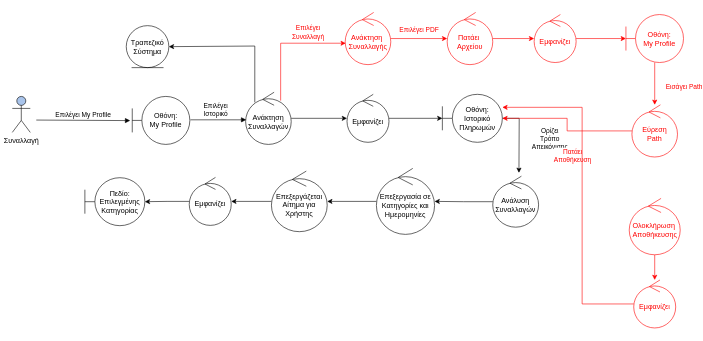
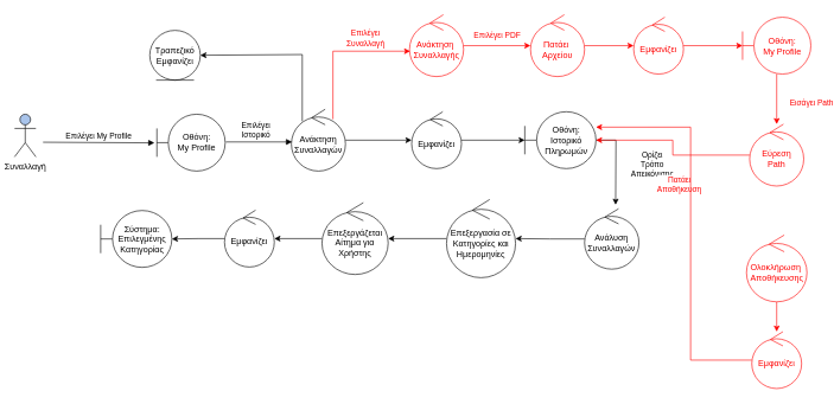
  <mxCell id="0" />
  <mxCell id="1" parent="0" />
  <mxCell id="2" value="Συναλλαγή&lt;br&gt;" style="shape=umlActor;verticalLabelPosition=bottom;verticalAlign=top;html=1;outlineConnect=0;fillColor=#A9C4EB;" parent="1" vertex="1"><mxGeometry x="20" y="160" width="30" height="60" as="geometry" /></mxCell>
  <mxCell id="3" value="Οθόνη: &lt;br&gt;My Profile" style="shape=umlBoundary;whiteSpace=wrap;html=1;" parent="1" vertex="1"><mxGeometry x="220" y="160" width="96" height="80" as="geometry" /></mxCell>
  <mxCell id="4" value="Επιλέγει My Profile" style="html=1;verticalAlign=bottom;endArrow=block;rounded=0;entryX=-0.036;entryY=0.504;entryDx=0;entryDy=0;entryPerimeter=0;" parent="1" target="3" edge="1"><mxGeometry width="80" relative="1" as="geometry"><mxPoint x="60" y="199.41" as="sourcePoint" /><mxPoint x="140" y="199.41" as="targetPoint" /></mxGeometry></mxCell>
  <mxCell id="5" value="" style="edgeStyle=orthogonalEdgeStyle;rounded=0;orthogonalLoop=1;jettySize=auto;html=1;" edge="1" parent="1" source="9" target="26"><mxGeometry relative="1" as="geometry" /></mxCell>
  <mxCell id="6" style="edgeStyle=orthogonalEdgeStyle;rounded=0;orthogonalLoop=1;jettySize=auto;html=1;entryX=1;entryY=0.5;entryDx=0;entryDy=0;exitX=0.201;exitY=0.195;exitDx=0;exitDy=0;exitPerimeter=0;" edge="1" parent="1" source="9" target="12"><mxGeometry relative="1" as="geometry"><Array as="points"><mxPoint x="425" y="76" /></Array></mxGeometry></mxCell>
  <mxCell id="7" style="edgeStyle=orthogonalEdgeStyle;rounded=0;orthogonalLoop=1;jettySize=auto;html=1;entryX=0.013;entryY=0.59;entryDx=0;entryDy=0;entryPerimeter=0;exitX=0.768;exitY=0.161;exitDx=0;exitDy=0;exitPerimeter=0;strokeColor=#FF0000;" edge="1" parent="1" source="9" target="29"><mxGeometry relative="1" as="geometry"><Array as="points"><mxPoint x="467" y="71" /></Array></mxGeometry></mxCell>
  <mxCell id="8" value="Επιλέγει &lt;br&gt;Συναλλαγή" style="edgeLabel;html=1;align=center;verticalAlign=middle;resizable=0;points=[];fontColor=#FF0000;" vertex="1" connectable="0" parent="7"><mxGeometry x="0.354" relative="1" as="geometry"><mxPoint x="3" y="-19" as="offset" /></mxGeometry></mxCell>
  <mxCell id="9" value="Ανάκτηση Συναλλαγών" style="ellipse;shape=umlControl;whiteSpace=wrap;html=1;" parent="1" vertex="1"><mxGeometry x="409" y="153" width="76" height="87" as="geometry" /></mxCell>
  <mxCell id="10" value="" style="html=1;verticalAlign=bottom;endArrow=block;rounded=0;" parent="1" edge="1"><mxGeometry width="80" relative="1" as="geometry"><mxPoint x="317" y="199" as="sourcePoint" /><mxPoint x="410" y="199" as="targetPoint" /></mxGeometry></mxCell>
  <mxCell id="11" value="Επιλέγει &lt;br&gt;Ιστορικό" style="edgeLabel;html=1;align=center;verticalAlign=middle;resizable=0;points=[];" vertex="1" connectable="0" parent="10"><mxGeometry x="-0.206" y="-2" relative="1" as="geometry"><mxPoint x="4" y="-20" as="offset" /></mxGeometry></mxCell>
- <mxCell id="12" value="Τραπεζικό Σύστημα" style="ellipse;shape=umlEntity;whiteSpace=wrap;html=1;" parent="1" vertex="1"><mxGeometry x="210" y="42" width="71" height="70" as="geometry" /></mxCell>
+ <mxCell id="12" value="Τραπεζικό Εμφανίζει" style="ellipse;shape=umlEntity;whiteSpace=wrap;html=1;" parent="1" vertex="1"><mxGeometry x="210" y="42" width="71" height="70" as="geometry" /></mxCell>
  <mxCell id="13" value="" style="edgeStyle=orthogonalEdgeStyle;rounded=0;orthogonalLoop=1;jettySize=auto;html=1;" parent="1" source="14" target="16" edge="1"><mxGeometry relative="1" as="geometry" /></mxCell>
  <mxCell id="14" value="Ανάλυση Συναλλαγών" style="ellipse;shape=umlControl;whiteSpace=wrap;html=1;" parent="1" vertex="1"><mxGeometry x="821" y="293" width="76.43" height="85" as="geometry" /></mxCell>
  <mxCell id="15" value="" style="edgeStyle=orthogonalEdgeStyle;rounded=0;orthogonalLoop=1;jettySize=auto;html=1;" edge="1" parent="1" source="16" target="21"><mxGeometry relative="1" as="geometry" /></mxCell>
  <mxCell id="16" value="Επεξεργασία σε Κατηγορίες και Ημερομηνίες" style="ellipse;shape=umlControl;whiteSpace=wrap;html=1;" parent="1" vertex="1"><mxGeometry x="627" y="280" width="97" height="110" as="geometry" /></mxCell>
  <mxCell id="17" style="edgeStyle=orthogonalEdgeStyle;rounded=0;orthogonalLoop=1;jettySize=auto;html=1;" edge="1" parent="1" source="19"><mxGeometry relative="1" as="geometry"><mxPoint x="864.636" y="287.364" as="targetPoint" /></mxGeometry></mxCell>
  <mxCell id="18" value="Ορίζει &lt;br&gt;Τρόπο &lt;br&gt;Απεικόνισης" style="edgeLabel;html=1;align=center;verticalAlign=middle;resizable=0;points=[];" vertex="1" connectable="0" parent="17"><mxGeometry x="-0.035" y="-2" relative="1" as="geometry"><mxPoint x="53" y="5" as="offset" /></mxGeometry></mxCell>
  <mxCell id="19" value="Οθόνη: Ιστορικό Πληρωμών" style="shape=umlBoundary;whiteSpace=wrap;html=1;" parent="1" vertex="1"><mxGeometry x="737" y="156.5" width="100" height="80" as="geometry" /></mxCell>
  <mxCell id="20" value="" style="edgeStyle=orthogonalEdgeStyle;rounded=0;orthogonalLoop=1;jettySize=auto;html=1;" parent="1" source="21" target="23" edge="1"><mxGeometry relative="1" as="geometry" /></mxCell>
  <mxCell id="21" value="Επεξεργάζεται Αίτημα για Χρήστης" style="ellipse;shape=umlControl;whiteSpace=wrap;html=1;" parent="1" vertex="1"><mxGeometry x="452" y="284.5" width="93" height="101" as="geometry" /></mxCell>
  <mxCell id="22" value="" style="edgeStyle=orthogonalEdgeStyle;rounded=0;orthogonalLoop=1;jettySize=auto;html=1;" parent="1" source="23" target="24" edge="1"><mxGeometry relative="1" as="geometry" /></mxCell>
  <mxCell id="23" value="Εμφανίζει" style="ellipse;shape=umlControl;whiteSpace=wrap;html=1;" parent="1" vertex="1"><mxGeometry x="315" y="295" width="70" height="80" as="geometry" /></mxCell>
- <mxCell id="24" value="Πεδίο:&lt;br&gt;Επιλεγμένης Κατηγορίας" style="shape=umlBoundary;whiteSpace=wrap;html=1;" parent="1" vertex="1"><mxGeometry x="141" y="295.5" width="100" height="80" as="geometry" /></mxCell>
+ <mxCell id="24" value="Σύστημα:&lt;br&gt;Επιλεγμένης Κατηγορίας" style="shape=umlBoundary;whiteSpace=wrap;html=1;" parent="1" vertex="1"><mxGeometry x="141" y="295.5" width="100" height="80" as="geometry" /></mxCell>
  <mxCell id="25" value="" style="edgeStyle=orthogonalEdgeStyle;rounded=0;orthogonalLoop=1;jettySize=auto;html=1;" edge="1" parent="1" source="26" target="19"><mxGeometry relative="1" as="geometry" /></mxCell>
  <mxCell id="26" value="Εμφανίζει" style="ellipse;shape=umlControl;whiteSpace=wrap;html=1;" vertex="1" parent="1"><mxGeometry x="578" y="156.5" width="70" height="80" as="geometry" /></mxCell>
  <mxCell id="27" value="" style="edgeStyle=orthogonalEdgeStyle;rounded=0;orthogonalLoop=1;jettySize=auto;html=1;strokeColor=#FF0000;" edge="1" parent="1" source="29" target="31"><mxGeometry relative="1" as="geometry" /></mxCell>
  <mxCell id="28" value="Επιλέγει&amp;nbsp;PDF" style="edgeLabel;html=1;align=center;verticalAlign=middle;resizable=0;points=[];fontColor=#FF0000;" vertex="1" connectable="0" parent="27"><mxGeometry x="-0.164" y="3" relative="1" as="geometry"><mxPoint x="7" y="-12" as="offset" /></mxGeometry></mxCell>
  <mxCell id="29" value="&lt;font color=&quot;#ff0000&quot;&gt;Ανάκτηση&amp;nbsp;&lt;br&gt;Συναλλαγής&lt;/font&gt;" style="ellipse;shape=umlControl;whiteSpace=wrap;html=1;strokeColor=#FF0000;" vertex="1" parent="1"><mxGeometry x="575" y="20" width="76" height="87" as="geometry" /></mxCell>
  <mxCell id="30" value="" style="edgeStyle=orthogonalEdgeStyle;rounded=0;orthogonalLoop=1;jettySize=auto;html=1;strokeColor=#FF0000;" edge="1" parent="1" source="31" target="33"><mxGeometry relative="1" as="geometry" /></mxCell>
  <mxCell id="31" value="&lt;font color=&quot;#ff0000&quot;&gt;Πατάει&amp;nbsp;&lt;br&gt;Αρχείου&lt;/font&gt;" style="ellipse;shape=umlControl;whiteSpace=wrap;html=1;strokeColor=#FF0000;" vertex="1" parent="1"><mxGeometry x="745" y="20" width="76" height="87" as="geometry" /></mxCell>
  <mxCell id="32" value="" style="edgeStyle=orthogonalEdgeStyle;rounded=0;orthogonalLoop=1;jettySize=auto;html=1;strokeColor=#FF0000;" edge="1" parent="1" source="33" target="36"><mxGeometry relative="1" as="geometry" /></mxCell>
  <mxCell id="33" value="&lt;font color=&quot;#ff0000&quot;&gt;Εμφανίζει&lt;/font&gt;" style="ellipse;shape=umlControl;whiteSpace=wrap;html=1;strokeColor=#FF0000;" vertex="1" parent="1"><mxGeometry x="890" y="23.5" width="70" height="80" as="geometry" /></mxCell>
  <mxCell id="34" value="" style="edgeStyle=orthogonalEdgeStyle;rounded=0;orthogonalLoop=1;jettySize=auto;html=1;strokeColor=#FF0000;" edge="1" parent="1" source="36" target="38"><mxGeometry relative="1" as="geometry" /></mxCell>
  <mxCell id="35" value="Εισάγει Path" style="edgeLabel;html=1;align=center;verticalAlign=middle;resizable=0;points=[];fontColor=#FF0000;" vertex="1" connectable="0" parent="34"><mxGeometry x="0.179" y="2" relative="1" as="geometry"><mxPoint x="46" y="-2" as="offset" /></mxGeometry></mxCell>
  <mxCell id="36" value="&lt;font color=&quot;#ff0000&quot;&gt;Οθόνη: &lt;br&gt;My Profile&lt;/font&gt;" style="shape=umlBoundary;whiteSpace=wrap;html=1;strokeColor=#FF0000;" vertex="1" parent="1"><mxGeometry x="1043" y="23.5" width="96" height="80" as="geometry" /></mxCell>
  <mxCell id="37" value="&lt;font color=&quot;#ff0000&quot;&gt;Πατάει &lt;br&gt;Αποθήκευση&lt;/font&gt;" style="edgeStyle=orthogonalEdgeStyle;rounded=0;orthogonalLoop=1;jettySize=auto;html=1;strokeColor=#FF0000;" edge="1" parent="1" source="38" target="19"><mxGeometry x="-0.164" y="41" relative="1" as="geometry"><mxPoint as="offset" /></mxGeometry></mxCell>
  <mxCell id="38" value="&lt;font color=&quot;#ff0000&quot;&gt;Εύρεση&lt;br&gt;Path&lt;/font&gt;" style="ellipse;shape=umlControl;whiteSpace=wrap;html=1;strokeColor=#FF0000;" vertex="1" parent="1"><mxGeometry x="1053" y="174" width="76" height="87" as="geometry" /></mxCell>
  <mxCell id="39" value="" style="edgeStyle=orthogonalEdgeStyle;rounded=0;orthogonalLoop=1;jettySize=auto;html=1;strokeColor=#FF0000;" edge="1" parent="1" source="40" target="42"><mxGeometry relative="1" as="geometry" /></mxCell>
  <mxCell id="40" value="&lt;font color=&quot;#ff0000&quot;&gt;Ολοκλήρωση&amp;nbsp;&lt;br&gt;Αποθήκευσης&lt;/font&gt;" style="ellipse;shape=umlControl;whiteSpace=wrap;html=1;strokeColor=#FF0000;" vertex="1" parent="1"><mxGeometry x="1048.5" y="330" width="85" height="94" as="geometry" /></mxCell>
  <mxCell id="41" style="edgeStyle=orthogonalEdgeStyle;rounded=0;orthogonalLoop=1;jettySize=auto;html=1;entryX=1;entryY=0.271;entryDx=0;entryDy=0;entryPerimeter=0;strokeColor=#FF0000;" edge="1" parent="1" source="42" target="19"><mxGeometry relative="1" as="geometry"><Array as="points"><mxPoint x="970" y="506" /><mxPoint x="970" y="178" /></Array></mxGeometry></mxCell>
  <mxCell id="42" value="&lt;font color=&quot;#ff0000&quot;&gt;Εμφανίζει&lt;/font&gt;" style="ellipse;shape=umlControl;whiteSpace=wrap;html=1;strokeColor=#FF0000;" vertex="1" parent="1"><mxGeometry x="1056" y="466" width="70" height="80" as="geometry" /></mxCell>
